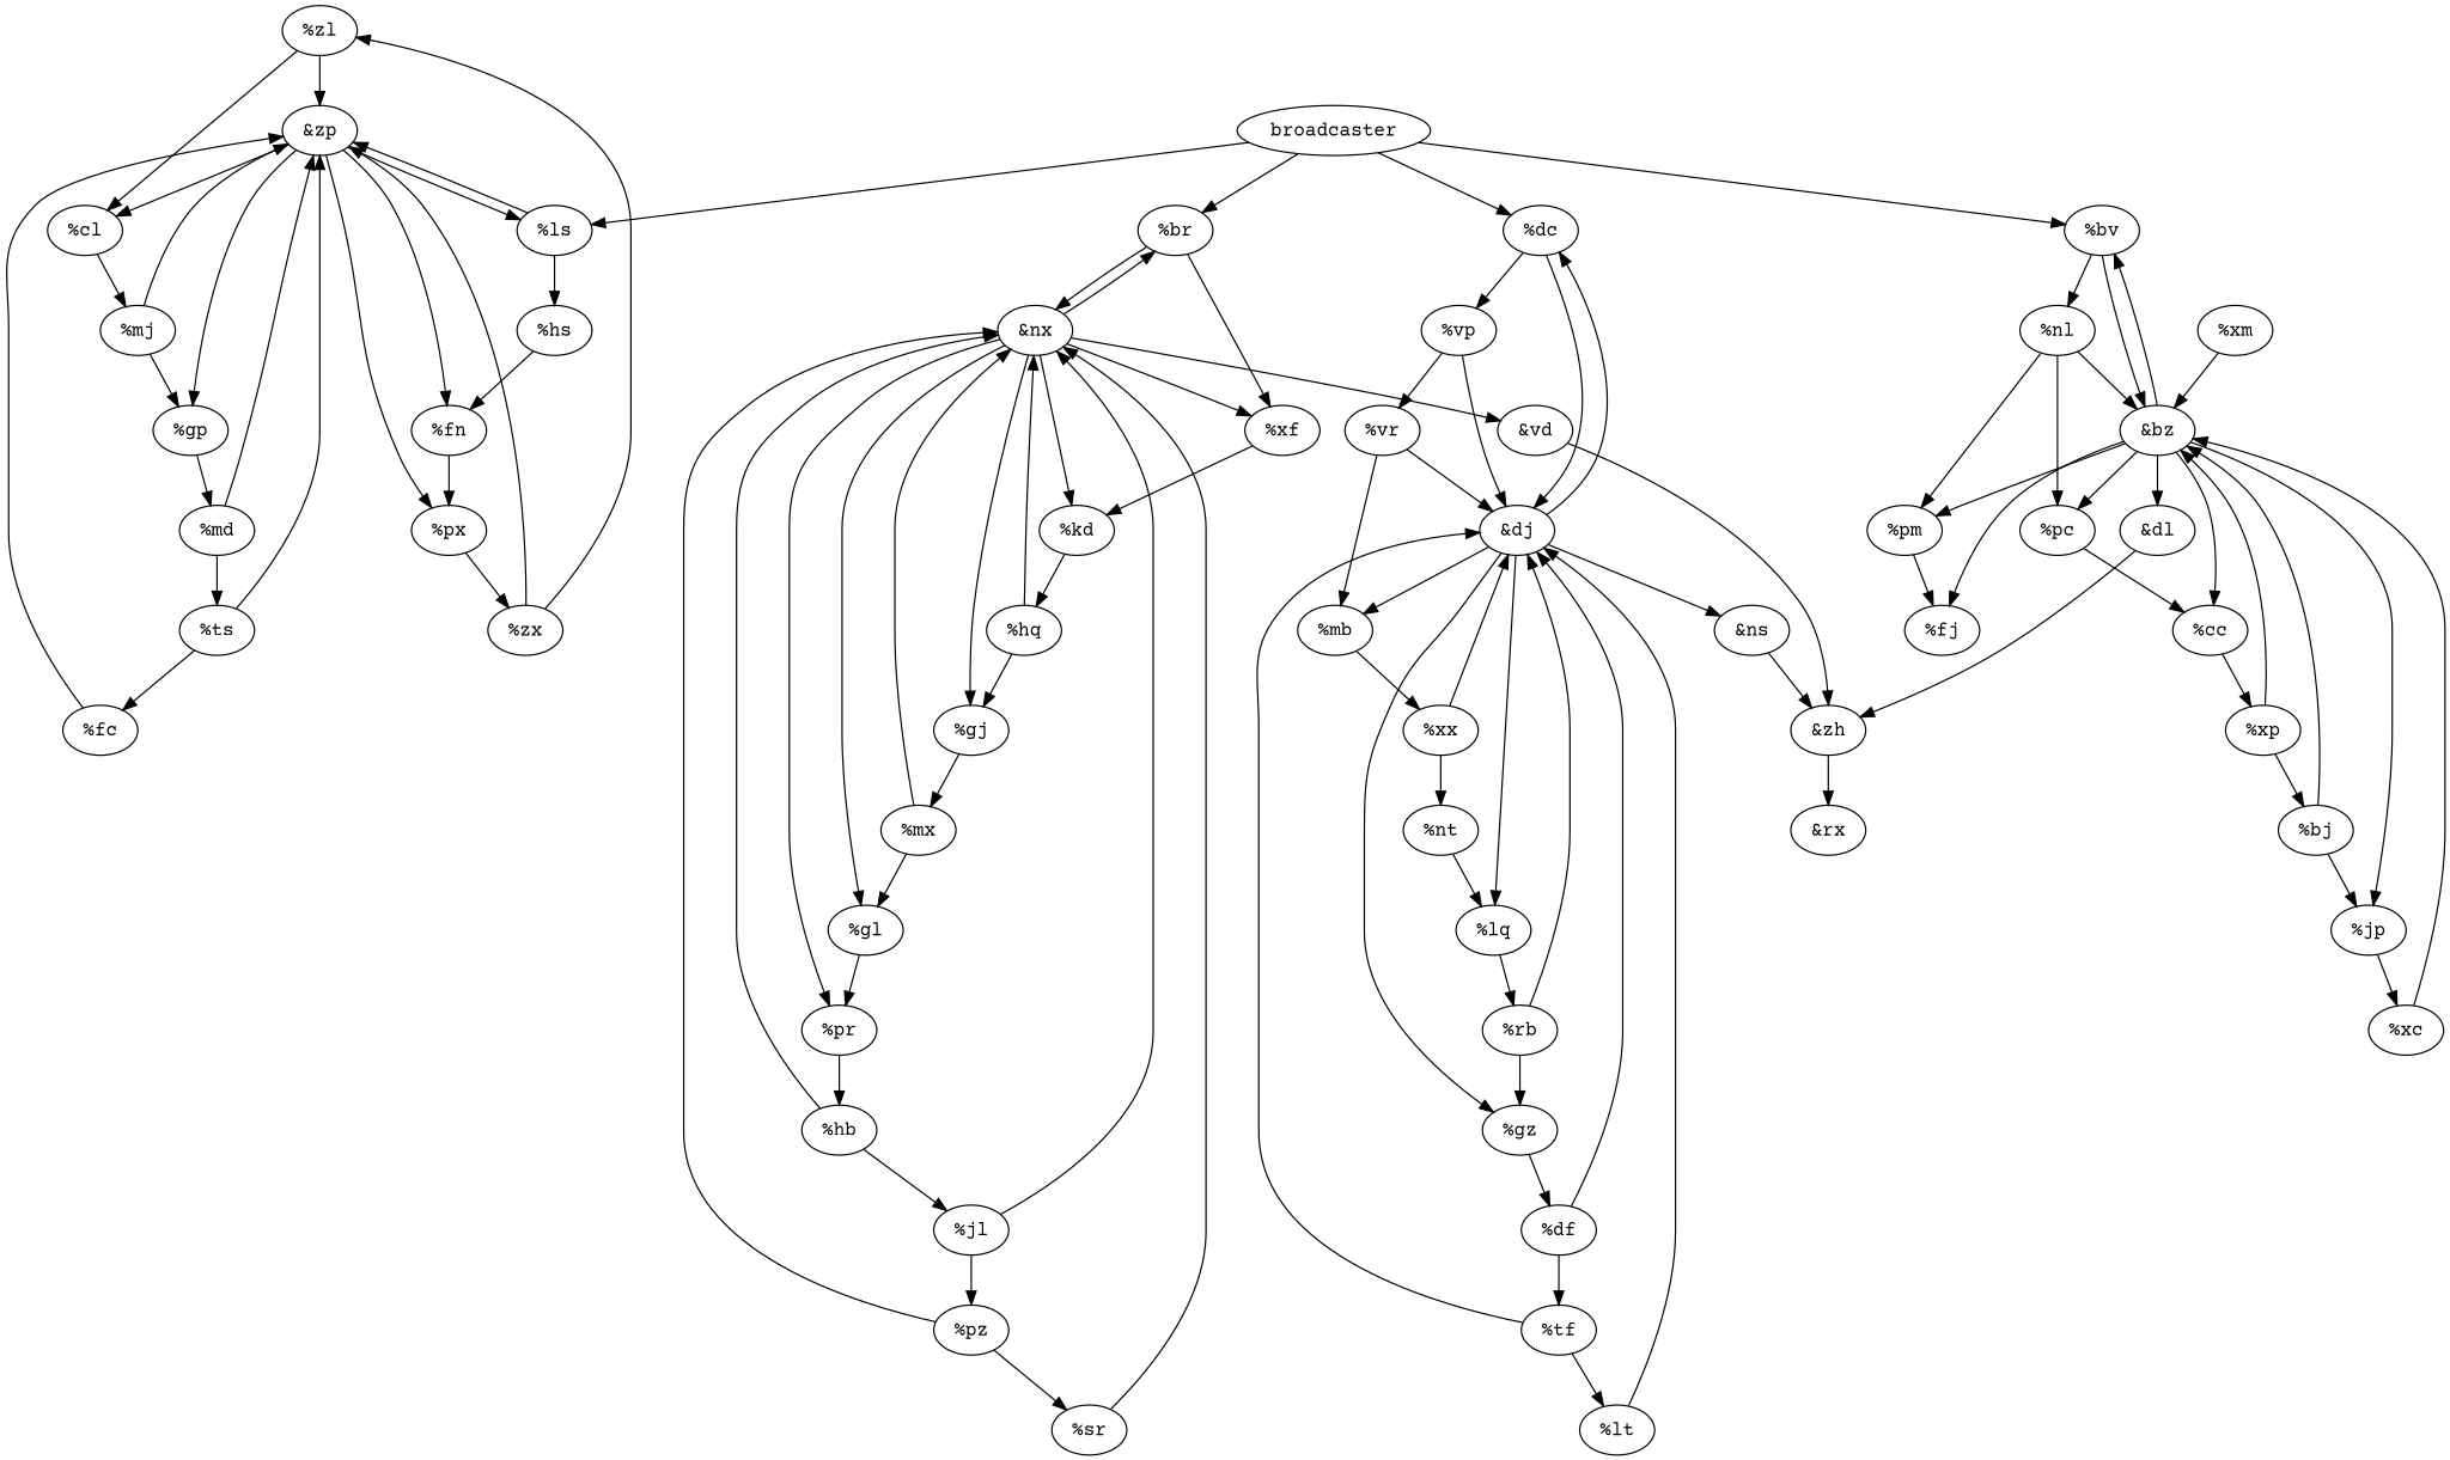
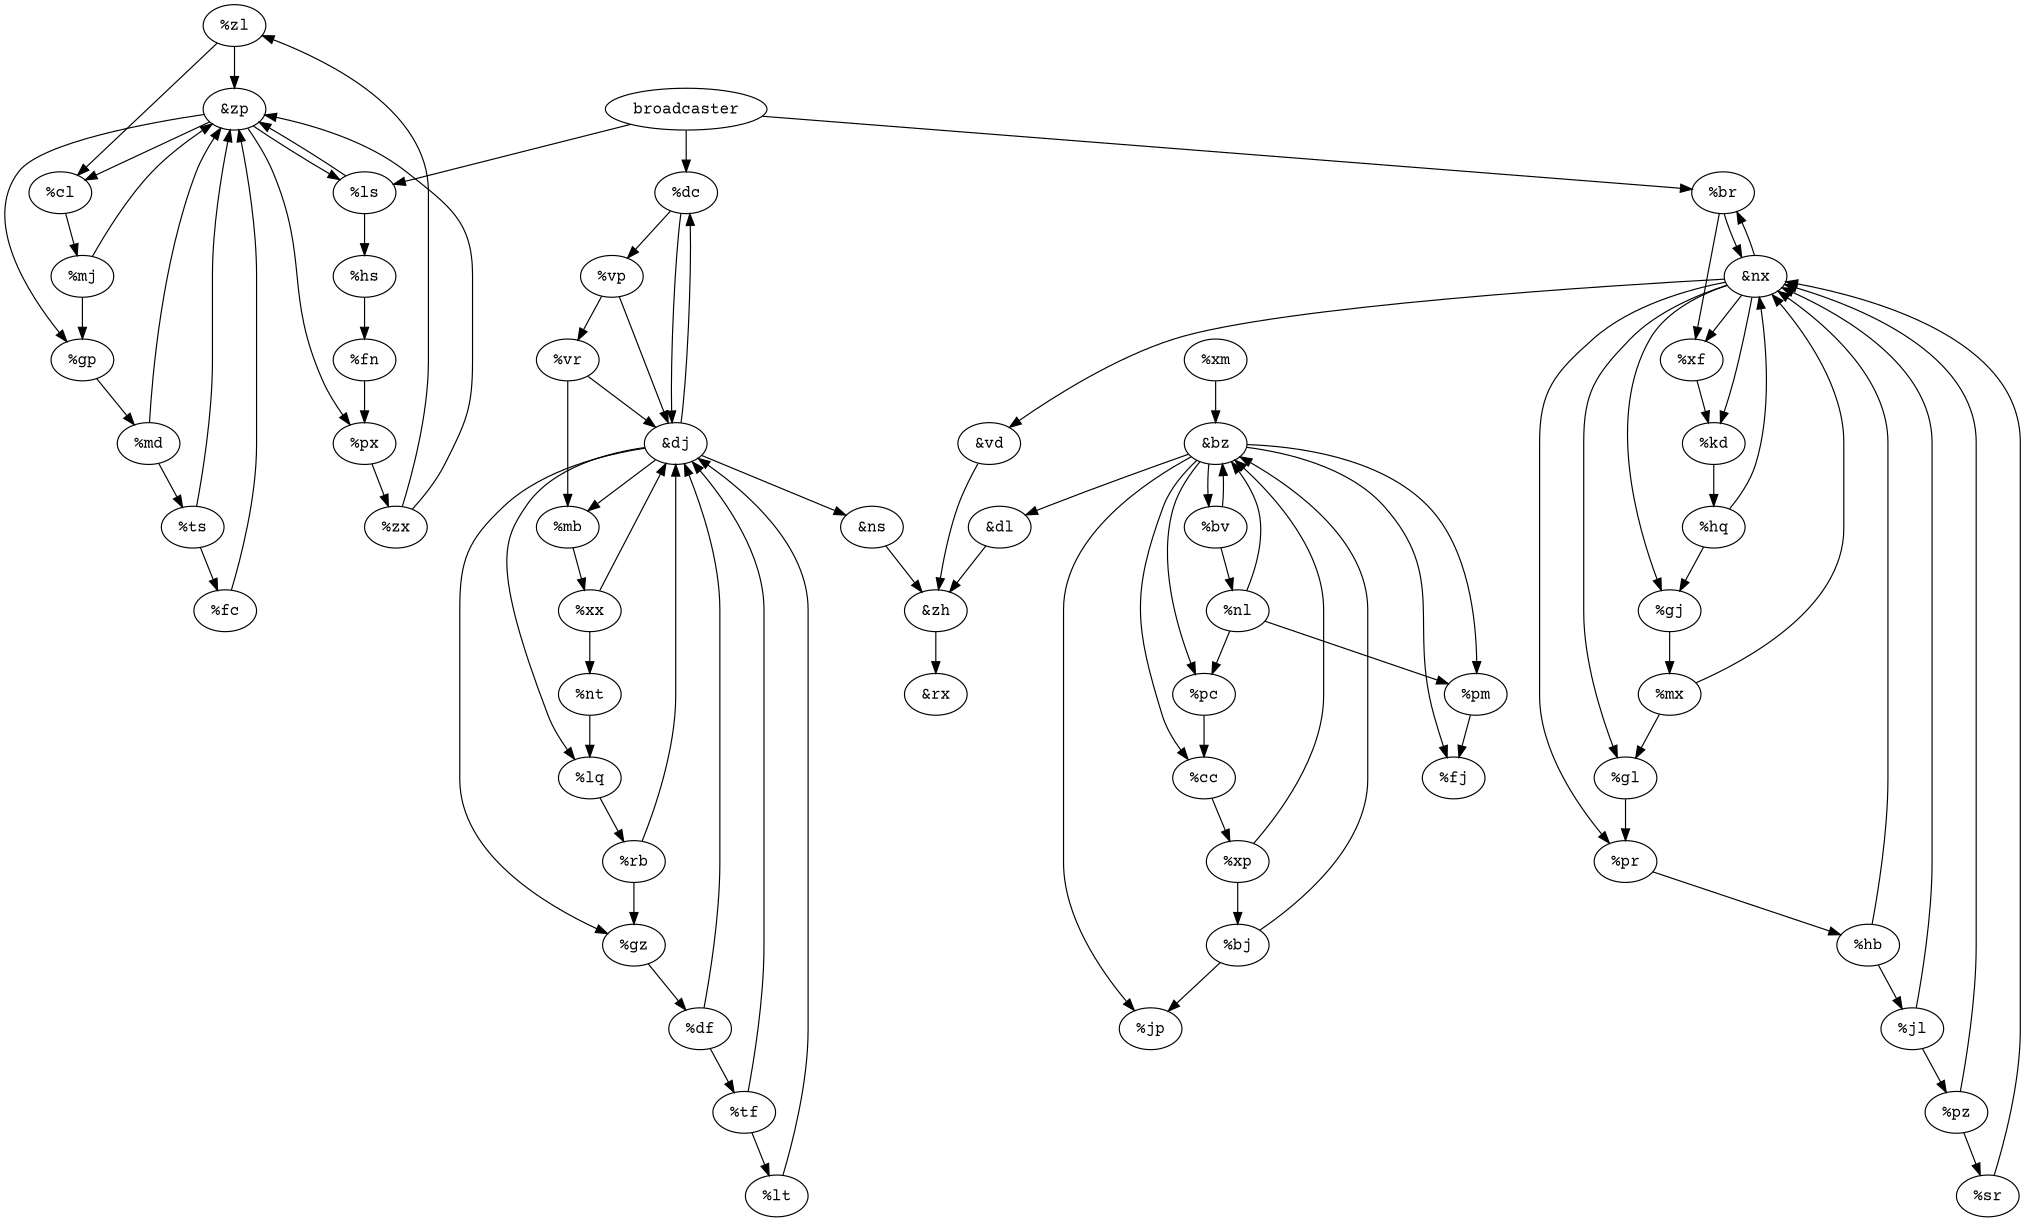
  digraph {
    fontname="Courier Prime"
    node [fontname="Courier Prime"]
    edge [fontname="Courier Prime"]
    "\%zl"
    "&zp"
    "\%cl"
    "\%px"
    "\%gp"
    "\%fn"
    "\%ls"
    "\%mj"
    "\%zx"
    "\%md"
    "\%hs"
    "\%vp"
    "&dj"
    "\%vr"
    "\%lq"
    "\%mb"
    "\%dc"
    "&ns"
    "\%gz"
    "\%rb"
    "\%xx"
    "&zh"
    "\%df"
    "\%cc"
    "\%xp"
    "&bz"
    "\%bj"
    "\%fj"
    "\%pc"
    "\%pm"
    "\%bv"
    "&dl"
    "\%jp"
    "\%nt"
    "&rx"
    "\%tf"
    "\%ts"
    "\%fc"
    "&nx"
    "\%gl"
    "\%br"
    "\%pr"
    "\%xf"
    "&vd"
    "\%gj"
    "\%kd"
    "\%hb"
    "\%mx"
    "\%hq"
    "\%jl"
    "\%lt"
    "\%xm"
    "\%nl"
-   "\%xc"
    "\%pz"
    "\%sr"
    broadcaster
    "\%zl" -> "&zp"
    "\%zl" -> "\%cl"
    "&zp" -> "\%cl"
    "&zp" -> "\%px"
    "&zp" -> "\%gp"
-   "&zp" -> "\%fn"
    "&zp" -> "\%ls"
    "\%cl" -> "\%mj"
    "\%px" -> "\%zx"
    "\%gp" -> "\%md"
    "\%fn" -> "\%px"
    "\%ls" -> "&zp"
    "\%ls" -> "\%hs"
    "\%mj" -> "&zp"
    "\%mj" -> "\%gp"
    "\%zx" -> "\%zl"
    "\%zx" -> "&zp"
    "\%md" -> "&zp"
    "\%md" -> "\%ts"
    "\%hs" -> "\%fn"
    "\%vp" -> "&dj"
    "\%vp" -> "\%vr"
    "&dj" -> "\%lq"
    "&dj" -> "\%mb"
    "&dj" -> "\%dc"
    "&dj" -> "&ns"
    "&dj" -> "\%gz"
    "\%vr" -> "&dj"
    "\%vr" -> "\%mb"
    "\%lq" -> "\%rb"
    "\%mb" -> "\%xx"
    "\%dc" -> "\%vp"
    "\%dc" -> "&dj"
    "&ns" -> "&zh"
    "\%gz" -> "\%df"
    "\%rb" -> "&dj"
    "\%rb" -> "\%gz"
    "\%xx" -> "&dj"
    "\%xx" -> "\%nt"
    "&zh" -> "&rx"
    "\%df" -> "&dj"
    "\%df" -> "\%tf"
    "\%cc" -> "\%xp"
    "\%xp" -> "&bz"
    "\%xp" -> "\%bj"
    "&bz" -> "\%cc"
    "&bz" -> "\%fj"
    "&bz" -> "\%pc"
    "&bz" -> "\%pm"
    "&bz" -> "\%bv"
    "&bz" -> "&dl"
    "&bz" -> "\%jp"
    "\%bj" -> "&bz"
    "\%bj" -> "\%jp"
    "\%pc" -> "\%cc"
    "\%pm" -> "\%fj"
    "\%bv" -> "&bz"
    "\%bv" -> "\%nl"
    "&dl" -> "&zh"
-   "\%jp" -> "\%xc"
    "\%nt" -> "\%lq"
    "\%tf" -> "&dj"
    "\%tf" -> "\%lt"
    "\%ts" -> "&zp"
    "\%ts" -> "\%fc"
    "\%fc" -> "&zp"
    "&nx" -> "\%gl"
    "&nx" -> "\%br"
    "&nx" -> "\%pr"
    "&nx" -> "\%xf"
    "&nx" -> "&vd"
    "&nx" -> "\%gj"
    "&nx" -> "\%kd"
    "\%gl" -> "\%pr"
    "\%br" -> "&nx"
    "\%br" -> "\%xf"
    "\%pr" -> "\%hb"
    "\%xf" -> "\%kd"
    "&vd" -> "&zh"
    "\%gj" -> "\%mx"
    "\%kd" -> "\%hq"
    "\%hb" -> "&nx"
    "\%hb" -> "\%jl"
    "\%mx" -> "&nx"
    "\%mx" -> "\%gl"
    "\%hq" -> "&nx"
    "\%hq" -> "\%gj"
    "\%jl" -> "&nx"
    "\%jl" -> "\%pz"
    "\%lt" -> "&dj"
    "\%xm" -> "&bz"
    "\%nl" -> "&bz"
    "\%nl" -> "\%pc"
    "\%nl" -> "\%pm"
-   "\%xc" -> "&bz"
    "\%pz" -> "&nx"
    "\%pz" -> "\%sr"
    "\%sr" -> "&nx"
    broadcaster -> "\%ls"
    broadcaster -> "\%dc"
-   broadcaster -> "\%bv"
    broadcaster -> "\%br"
  }
